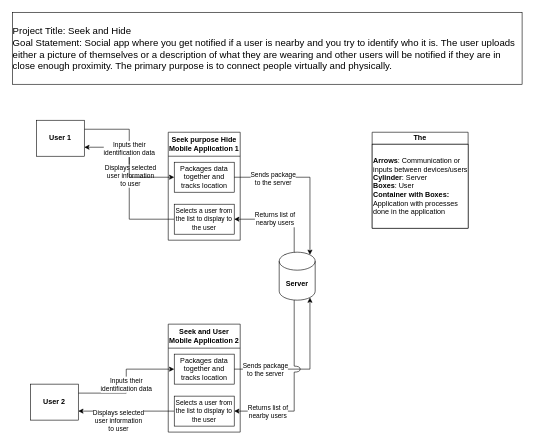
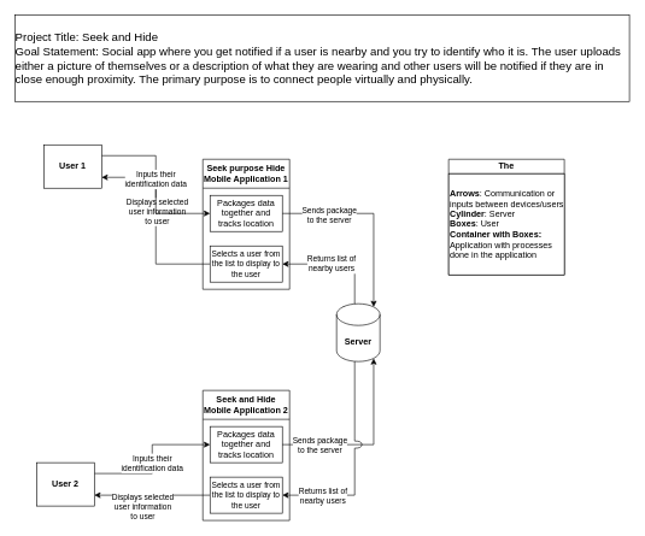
  <mxCell id="0" />
  <mxCell id="1" parent="0" />
  <mxCell id="2" value="" style="edgeStyle=orthogonalEdgeStyle;rounded=0;orthogonalLoop=1;jettySize=auto;html=1;exitX=0;exitY=0.5;exitDx=0;exitDy=0;entryX=1;entryY=0.75;entryDx=0;entryDy=0;" parent="1" source="6" target="9" edge="1"><mxGeometry relative="1" as="geometry" /></mxCell>
  <mxCell id="3" value="Displays selected&lt;br&gt;user information&lt;br&gt;to user" style="edgeLabel;html=1;align=center;verticalAlign=middle;resizable=0;points=[];" vertex="1" connectable="0" parent="2"><mxGeometry x="0.198" y="1" relative="1" as="geometry"><mxPoint x="2" y="14" as="offset" /></mxGeometry></mxCell>
  <mxCell id="4" value="Seek purpose Hide Mobile Application 1" style="swimlane;whiteSpace=wrap;html=1;startSize=40;fillColor=#FFFFFF;" parent="1" vertex="1"><mxGeometry x="280" y="220" width="120" height="180" as="geometry" /></mxCell>
  <mxCell id="5" value="Packages data together and tracks location" style="rounded=0;whiteSpace=wrap;html=1;" parent="4" vertex="1"><mxGeometry x="10" y="50" width="100" height="50" as="geometry" /></mxCell>
  <mxCell id="6" value="&lt;font style=&quot;font-size: 11px;&quot;&gt;Selects a user from the list to display to the user&lt;/font&gt;" style="rounded=0;whiteSpace=wrap;html=1;" vertex="1" parent="4"><mxGeometry x="10" y="120" width="100" height="50" as="geometry" /></mxCell>
  <mxCell id="7" value="&lt;p style=&quot;line-height:1.38;margin-top:0pt;margin-bottom:0pt;&quot; dir=&quot;ltr&quot;&gt;&lt;/p&gt;&lt;p style=&quot;line-height:1.38;margin-top:0pt;margin-bottom:0pt;&quot; dir=&quot;ltr&quot;&gt;&lt;/p&gt;&lt;div&gt;&lt;/div&gt;&lt;span style=&quot;font-size: 12pt; font-family: Arial, sans-serif; background-color: transparent; font-variant-numeric: normal; font-variant-east-asian: normal; font-variant-alternates: normal; vertical-align: baseline;&quot;&gt;&lt;div style=&quot;text-align: left;&quot;&gt;&lt;span style=&quot;background-color: transparent; font-size: 12pt;&quot;&gt;Project Title: Seek and Hide&lt;/span&gt;&lt;/div&gt;&lt;div style=&quot;text-align: left;&quot;&gt;&lt;span style=&quot;background-color: transparent; font-size: 12pt;&quot;&gt;Goal Statement: Social app where you get notified if a user is nearby and you try to identify who it is. The user uploads either a picture of themselves or a description of what they are wearing and other users will be notified if they are in close enough proximity. The primary purpose is to connect people virtually and physically.&lt;/span&gt;&lt;/div&gt;&lt;/span&gt;&lt;span id=&quot;docs-internal-guid-9b8488f0-7fff-7d0e-f9cc-1bc883892b03&quot;&gt;&lt;div style=&quot;text-align: left;&quot;&gt;&lt;/div&gt;&lt;/span&gt;" style="rounded=0;whiteSpace=wrap;html=1;" parent="1" vertex="1"><mxGeometry width="850" height="120" as="geometry" x="20" y="20" /></mxCell>
  <mxCell id="8" value="Inputs their&lt;br&gt;identification data" style="edgeStyle=orthogonalEdgeStyle;rounded=0;orthogonalLoop=1;jettySize=auto;html=1;exitX=1;exitY=0.25;exitDx=0;exitDy=0;entryX=0;entryY=0.5;entryDx=0;entryDy=0;" parent="1" source="9" target="5" edge="1"><mxGeometry x="-0.059" relative="1" as="geometry"><mxPoint x="260" y="265" as="targetPoint" /><mxPoint as="offset" /></mxGeometry></mxCell>
  <mxCell id="9" value="&lt;b&gt;User 1&lt;/b&gt;" style="rounded=0;whiteSpace=wrap;html=1;" parent="1" vertex="1"><mxGeometry x="60" y="200" width="80" height="60" as="geometry" /></mxCell>
  <mxCell id="10" style="edgeStyle=orthogonalEdgeStyle;rounded=0;orthogonalLoop=1;jettySize=auto;html=1;exitX=0.145;exitY=0;exitDx=0;exitDy=4.35;exitPerimeter=0;entryX=1;entryY=0.5;entryDx=0;entryDy=0;" edge="1" parent="1" source="15" target="6"><mxGeometry relative="1" as="geometry"><Array as="points"><mxPoint x="490" y="424" /><mxPoint x="490" y="365" /></Array></mxGeometry></mxCell>
  <mxCell id="11" value="Returns list of&lt;br&gt;nearby users" style="edgeLabel;html=1;align=center;verticalAlign=middle;resizable=0;points=[];" vertex="1" connectable="0" parent="10"><mxGeometry x="0.231" y="-1" relative="1" as="geometry"><mxPoint as="offset" /></mxGeometry></mxCell>
  <mxCell id="12" style="edgeStyle=orthogonalEdgeStyle;rounded=0;orthogonalLoop=1;jettySize=auto;html=1;entryX=1;entryY=0.5;entryDx=0;entryDy=0;" edge="1" parent="1" target="22"><mxGeometry relative="1" as="geometry"><mxPoint x="490" y="620" as="sourcePoint" /><Array as="points"><mxPoint x="490" y="685" /></Array></mxGeometry></mxCell>
  <mxCell id="13" value="Returns list of&lt;br style=&quot;border-color: var(--border-color);&quot;&gt;nearby users" style="edgeLabel;html=1;align=center;verticalAlign=middle;resizable=0;points=[];" vertex="1" connectable="0" parent="12"><mxGeometry x="0.569" relative="1" as="geometry"><mxPoint x="19" as="offset" /></mxGeometry></mxCell>
  <mxCell id="14" style="edgeStyle=orthogonalEdgeStyle;rounded=0;orthogonalLoop=1;jettySize=auto;html=1;exitX=0.145;exitY=1;exitDx=0;exitDy=-4.35;exitPerimeter=0;endArrow=none;endFill=0;" edge="1" parent="1" source="15"><mxGeometry relative="1" as="geometry"><mxPoint x="490" y="610" as="targetPoint" /><Array as="points"><mxPoint x="490" y="496" /></Array></mxGeometry></mxCell>
  <mxCell id="15" value="&lt;b&gt;Server&lt;/b&gt;" style="shape=cylinder3;whiteSpace=wrap;html=1;boundedLbl=1;backgroundOutline=1;size=15;" parent="1" vertex="1"><mxGeometry x="465" y="420" width="60" height="80" as="geometry" /></mxCell>
  <mxCell id="16" style="edgeStyle=orthogonalEdgeStyle;rounded=0;orthogonalLoop=1;jettySize=auto;html=1;exitX=1;exitY=0.5;exitDx=0;exitDy=0;entryX=0.855;entryY=0;entryDx=0;entryDy=4.35;entryPerimeter=0;" edge="1" parent="1" source="5" target="15"><mxGeometry relative="1" as="geometry" /></mxCell>
  <mxCell id="17" value="Sends package&lt;br&gt;to the server" style="edgeLabel;html=1;align=center;verticalAlign=middle;resizable=0;points=[];" vertex="1" connectable="0" parent="16"><mxGeometry x="-0.503" y="-2" relative="1" as="geometry"><mxPoint as="offset" /></mxGeometry></mxCell>
  <mxCell id="18" value="" style="edgeStyle=orthogonalEdgeStyle;rounded=0;orthogonalLoop=1;jettySize=auto;html=1;exitX=0;exitY=0.5;exitDx=0;exitDy=0;entryX=1;entryY=0.75;entryDx=0;entryDy=0;" edge="1" parent="1" source="22" target="24"><mxGeometry relative="1" as="geometry" /></mxCell>
  <mxCell id="19" value="Displays selected&lt;br&gt;user information&lt;br&gt;to user" style="edgeLabel;html=1;align=center;verticalAlign=middle;resizable=0;points=[];" vertex="1" connectable="0" parent="18"><mxGeometry x="0.198" y="1" relative="1" as="geometry"><mxPoint x="2" y="14" as="offset" /></mxGeometry></mxCell>
- <mxCell id="20" value="Seek and User Mobile Application 2" style="swimlane;whiteSpace=wrap;html=1;startSize=40;fillColor=#FFFFFF;" vertex="1" parent="1"><mxGeometry x="280" y="540" width="120" height="180" as="geometry" /></mxCell>
+ <mxCell id="20" value="Seek and Hide Mobile Application 2" style="swimlane;whiteSpace=wrap;html=1;startSize=40;fillColor=#FFFFFF;" vertex="1" parent="1"><mxGeometry x="280" y="540" width="120" height="180" as="geometry" /></mxCell>
  <mxCell id="21" value="Packages data together and tracks location" style="rounded=0;whiteSpace=wrap;html=1;" vertex="1" parent="20"><mxGeometry x="10" y="50" width="100" height="50" as="geometry" /></mxCell>
  <mxCell id="22" value="&lt;font style=&quot;font-size: 11px;&quot;&gt;Selects a user from the list to display to the user&lt;/font&gt;" style="rounded=0;whiteSpace=wrap;html=1;" vertex="1" parent="20"><mxGeometry x="10" y="120" width="100" height="50" as="geometry" /></mxCell>
  <mxCell id="23" value="Inputs their&lt;br&gt;identification data" style="edgeStyle=orthogonalEdgeStyle;rounded=0;orthogonalLoop=1;jettySize=auto;html=1;exitX=1;exitY=0.25;exitDx=0;exitDy=0;entryX=0;entryY=0.5;entryDx=0;entryDy=0;" edge="1" parent="1" source="24" target="21"><mxGeometry x="-0.059" relative="1" as="geometry"><mxPoint x="260" y="585" as="targetPoint" /><mxPoint as="offset" /></mxGeometry></mxCell>
  <mxCell id="24" value="&lt;b&gt;User 2&lt;/b&gt;" style="rounded=0;whiteSpace=wrap;html=1;" vertex="1" parent="1"><mxGeometry x="50" y="640" width="80" height="60" as="geometry" /></mxCell>
  <mxCell id="25" style="edgeStyle=orthogonalEdgeStyle;rounded=0;orthogonalLoop=1;jettySize=auto;html=1;exitX=1;exitY=0.5;exitDx=0;exitDy=0;entryX=0.855;entryY=1;entryDx=0;entryDy=-4.35;entryPerimeter=0;" edge="1" parent="1" source="21" target="15"><mxGeometry relative="1" as="geometry"><mxPoint x="531" y="744" as="targetPoint" /></mxGeometry></mxCell>
  <mxCell id="26" value="Sends package&lt;br&gt;to the server" style="edgeLabel;html=1;align=center;verticalAlign=middle;resizable=0;points=[];" vertex="1" connectable="0" parent="25"><mxGeometry x="-0.503" y="-2" relative="1" as="geometry"><mxPoint x="-10" y="-2" as="offset" /></mxGeometry></mxCell>
  <mxCell id="27" value="" style="curved=1;endArrow=none;html=1;rounded=0;endFill=0;" edge="1" parent="1"><mxGeometry width="50" height="50" relative="1" as="geometry"><mxPoint x="490" y="620" as="sourcePoint" /><mxPoint x="490" y="610" as="targetPoint" /><Array as="points"><mxPoint x="500" y="620" /><mxPoint x="500" y="610" /></Array></mxGeometry></mxCell>
  <mxCell id="28" value="The" style="swimlane;whiteSpace=wrap;html=1;startSize=20;" vertex="1" parent="1"><mxGeometry x="620" y="220" width="160" height="160" as="geometry" /></mxCell>
  <mxCell id="29" value="&lt;b&gt;Arrows&lt;/b&gt;: Communication or inputs between devices/users&lt;br&gt;&lt;b&gt;Cylinder&lt;/b&gt;: Server&lt;br&gt;&lt;b&gt;Boxes&lt;/b&gt;: User&lt;br&gt;&lt;b&gt;Container with Boxes:&lt;/b&gt; Application with processes done in the application" style="whiteSpace=wrap;html=1;align=left;" vertex="1" parent="28"><mxGeometry y="20" width="160" height="140" as="geometry" /></mxCell>
